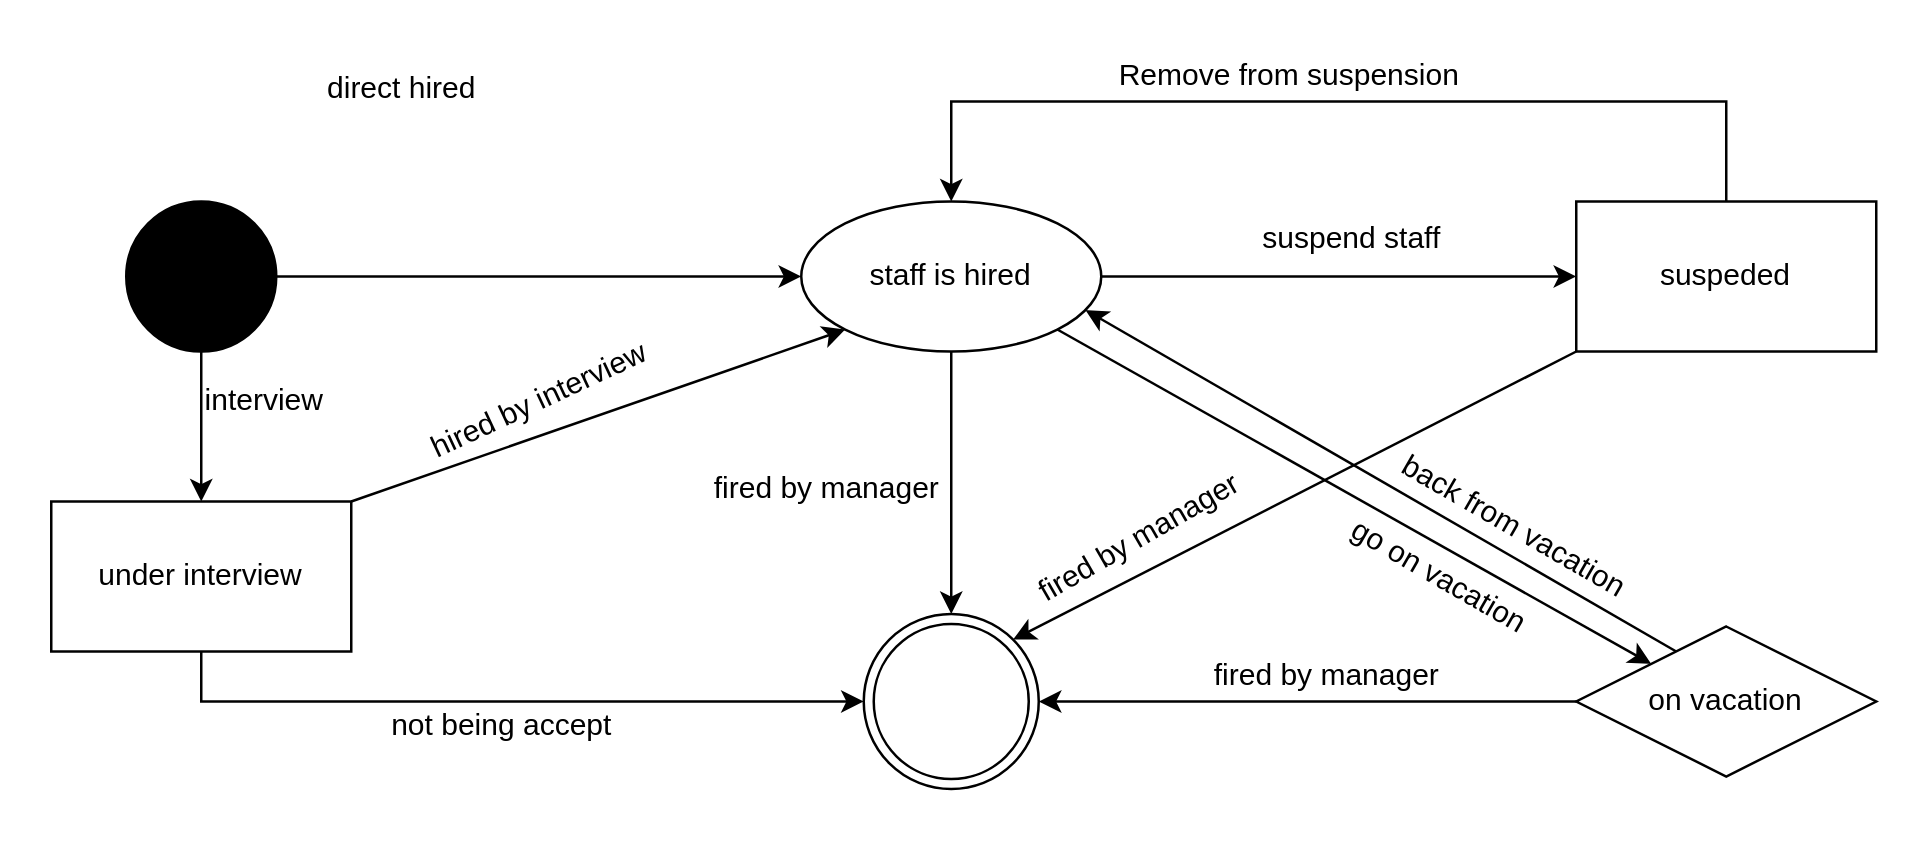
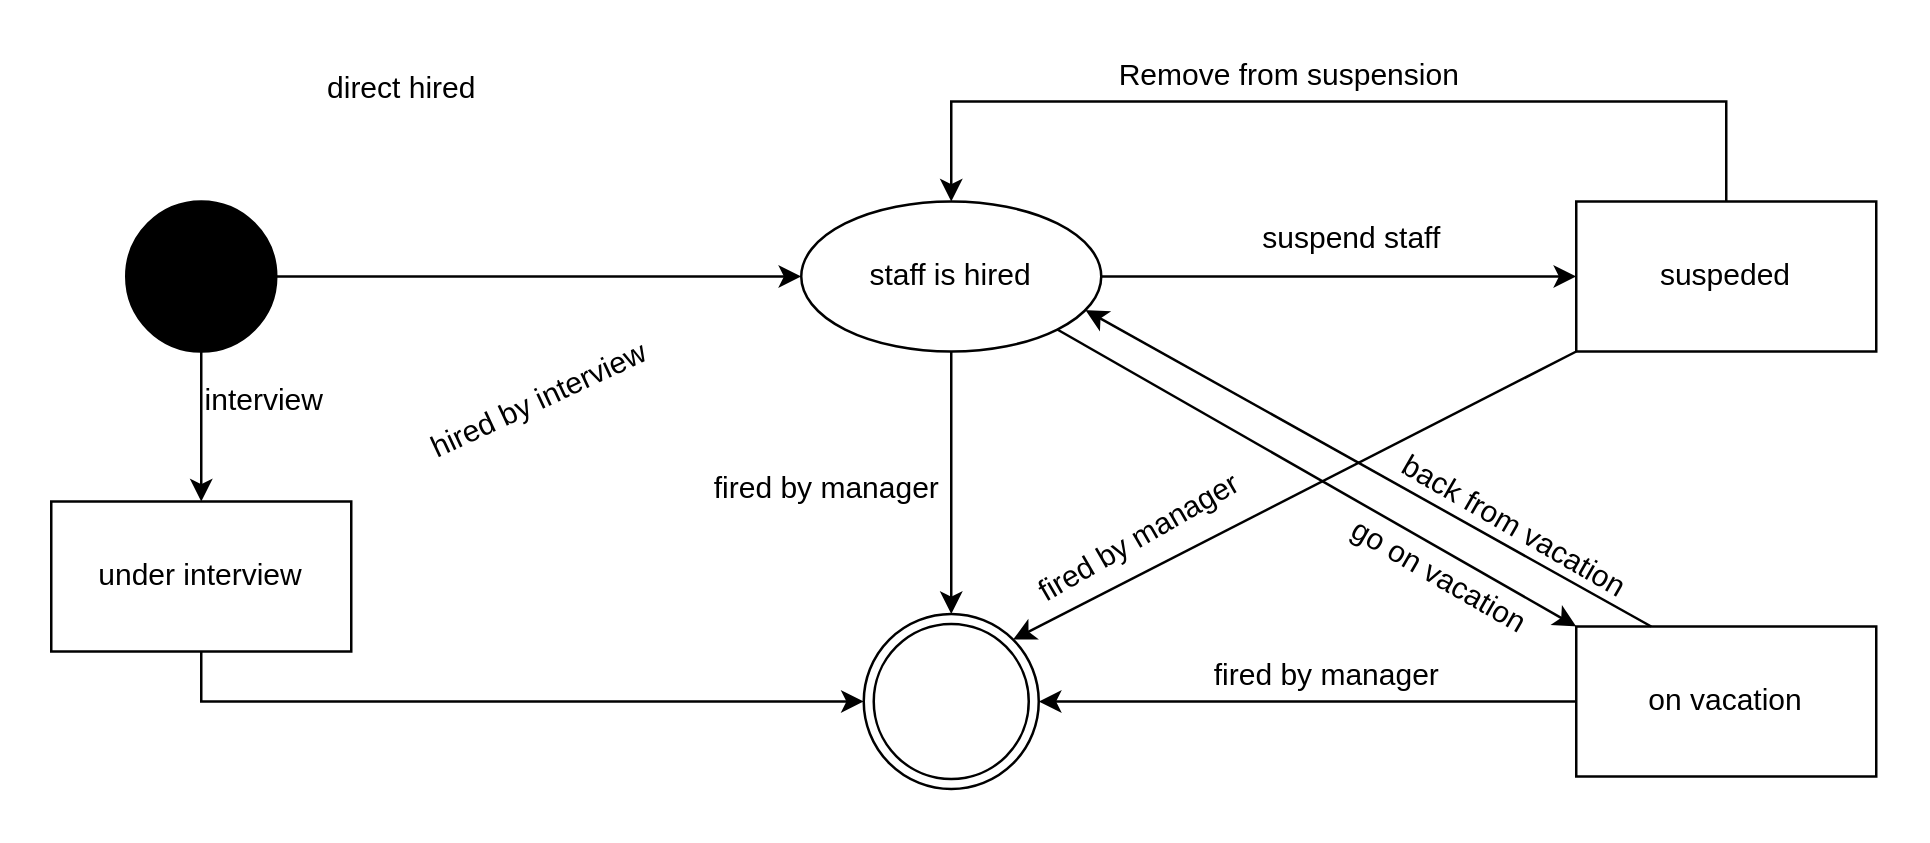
  <mxCell id="0" />
  <mxCell id="1" parent="0" />
  <mxCell id="2" value="" style="edgeStyle=orthogonalEdgeStyle;rounded=0;orthogonalLoop=1;jettySize=auto;html=1;" edge="1" parent="1" source="4" target="7"><mxGeometry relative="1" as="geometry" /></mxCell>
  <mxCell id="3" style="edgeStyle=orthogonalEdgeStyle;rounded=0;orthogonalLoop=1;jettySize=auto;html=1;entryX=0.5;entryY=0;entryDx=0;entryDy=0;" edge="1" parent="1" source="4" target="25"><mxGeometry relative="1" as="geometry" /></mxCell>
  <mxCell id="4" value="" style="ellipse;whiteSpace=wrap;html=1;aspect=fixed;fillColor=#000000;" vertex="1" parent="1"><mxGeometry x="50" y="80" width="60" height="60" as="geometry" /></mxCell>
  <mxCell id="5" value="" style="edgeStyle=orthogonalEdgeStyle;rounded=0;orthogonalLoop=1;jettySize=auto;html=1;" edge="1" parent="1" source="7" target="10"><mxGeometry relative="1" as="geometry" /></mxCell>
  <mxCell id="6" style="edgeStyle=orthogonalEdgeStyle;rounded=0;orthogonalLoop=1;jettySize=auto;html=1;entryX=0.5;entryY=0;entryDx=0;entryDy=0;" edge="1" parent="1" source="7" target="14"><mxGeometry relative="1" as="geometry" /></mxCell>
  <mxCell id="7" value="staff is hired" style="ellipse;whiteSpace=wrap;html=1;fillColor=#FFFFFF;" vertex="1" parent="1"><mxGeometry x="320" y="80" width="120" height="60" as="geometry" /></mxCell>
  <mxCell id="8" value="direct hired" style="text;html=1;align=center;verticalAlign=middle;resizable=0;points=[];autosize=1;" vertex="1" parent="1"><mxGeometry x="125" y="25" width="70" height="20" as="geometry" /></mxCell>
  <mxCell id="9" style="edgeStyle=orthogonalEdgeStyle;rounded=0;orthogonalLoop=1;jettySize=auto;html=1;entryX=0.5;entryY=0;entryDx=0;entryDy=0;" edge="1" parent="1" source="10" target="7"><mxGeometry relative="1" as="geometry"><Array as="points"><mxPoint x="690" y="40" /><mxPoint x="380" y="40" /></Array></mxGeometry></mxCell>
  <mxCell id="10" value="suspeded" style="whiteSpace=wrap;html=1;fillColor=#FFFFFF;" vertex="1" parent="1"><mxGeometry x="630" y="80" width="120" height="60" as="geometry" /></mxCell>
  <mxCell id="11" value="suspend staff" style="text;html=1;align=center;verticalAlign=middle;resizable=0;points=[];autosize=1;" vertex="1" parent="1"><mxGeometry x="495" y="85" width="90" height="20" as="geometry" /></mxCell>
  <mxCell id="12" style="edgeStyle=orthogonalEdgeStyle;rounded=0;orthogonalLoop=1;jettySize=auto;html=1;exitX=0;exitY=0.5;exitDx=0;exitDy=0;entryX=1;entryY=0.5;entryDx=0;entryDy=0;" edge="1" parent="1" source="13" target="14"><mxGeometry relative="1" as="geometry" /></mxCell>
- <mxCell id="13" value="on vacation" style="rhombus;whiteSpace=wrap;html=1;fillColor=#FFFFFF;" vertex="1" parent="1"><mxGeometry x="630" y="250" width="120" height="60" as="geometry" /></mxCell>
+ <mxCell id="13" value="on vacation" style="whiteSpace=wrap;html=1;fillColor=#FFFFFF;" vertex="1" parent="1"><mxGeometry x="630" y="250" width="120" height="60" as="geometry" /></mxCell>
  <mxCell id="14" value="" style="ellipse;shape=doubleEllipse;whiteSpace=wrap;html=1;aspect=fixed;fillColor=#FFFFFF;" vertex="1" parent="1"><mxGeometry x="345" y="245" width="70" height="70" as="geometry" /></mxCell>
  <mxCell id="15" value="fired by manager" style="text;html=1;align=center;verticalAlign=middle;resizable=0;points=[];autosize=1;" vertex="1" parent="1"><mxGeometry x="475" y="260" width="110" height="20" as="geometry" /></mxCell>
  <mxCell id="16" value="" style="endArrow=classic;html=1;exitX=0;exitY=1;exitDx=0;exitDy=0;entryX=1;entryY=0;entryDx=0;entryDy=0;" edge="1" parent="1" source="10" target="14"><mxGeometry width="50" height="50" relative="1" as="geometry"><mxPoint x="470" y="190" as="sourcePoint" /><mxPoint x="520" y="140" as="targetPoint" /></mxGeometry></mxCell>
  <mxCell id="17" value="fired by manager" style="text;html=1;align=center;verticalAlign=middle;resizable=0;points=[];autosize=1;rotation=-30;" vertex="1" parent="1"><mxGeometry x="400" y="205" width="110" height="20" as="geometry" /></mxCell>
  <mxCell id="18" value="fired by manager" style="text;html=1;align=center;verticalAlign=middle;resizable=0;points=[];autosize=1;" vertex="1" parent="1"><mxGeometry x="275" y="185" width="110" height="20" as="geometry" /></mxCell>
  <mxCell id="19" value="Remove from suspension" style="text;html=1;align=center;verticalAlign=middle;resizable=0;points=[];autosize=1;" vertex="1" parent="1"><mxGeometry x="440" y="20" width="150" height="20" as="geometry" /></mxCell>
  <mxCell id="20" value="" style="endArrow=classic;html=1;exitX=1;exitY=1;exitDx=0;exitDy=0;entryX=0;entryY=0;entryDx=0;entryDy=0;" edge="1" parent="1" source="7" target="13"><mxGeometry width="50" height="50" relative="1" as="geometry"><mxPoint x="480" y="200" as="sourcePoint" /><mxPoint x="530" y="150" as="targetPoint" /></mxGeometry></mxCell>
  <mxCell id="21" value="go on vacation" style="text;html=1;align=center;verticalAlign=middle;resizable=0;points=[];autosize=1;rotation=30;" vertex="1" parent="1"><mxGeometry x="530" y="220" width="90" height="20" as="geometry" /></mxCell>
  <mxCell id="22" value="" style="endArrow=classic;html=1;exitX=0.25;exitY=0;exitDx=0;exitDy=0;entryX=1;entryY=0.75;entryDx=0;entryDy=0;" edge="1" parent="1" source="13" target="7"><mxGeometry width="50" height="50" relative="1" as="geometry"><mxPoint x="660" y="230" as="sourcePoint" /><mxPoint x="530" y="150" as="targetPoint" /></mxGeometry></mxCell>
  <mxCell id="23" value="back from vacation" style="text;html=1;align=center;verticalAlign=middle;resizable=0;points=[];autosize=1;rotation=30;" vertex="1" parent="1"><mxGeometry x="545" y="200" width="120" height="20" as="geometry" /></mxCell>
  <mxCell id="24" style="edgeStyle=orthogonalEdgeStyle;rounded=0;orthogonalLoop=1;jettySize=auto;html=1;entryX=0;entryY=0.5;entryDx=0;entryDy=0;" edge="1" parent="1" source="25" target="14"><mxGeometry relative="1" as="geometry"><Array as="points"><mxPoint x="80" y="280" /></Array></mxGeometry></mxCell>
  <mxCell id="25" value="under interview" style="rounded=0;whiteSpace=wrap;html=1;strokeColor=#000000;fillColor=#FFFFFF;" vertex="1" parent="1"><mxGeometry x="20" y="200" width="120" height="60" as="geometry" /></mxCell>
  <mxCell id="26" value="&lt;span&gt;interview&lt;/span&gt;" style="text;html=1;align=center;verticalAlign=middle;resizable=0;points=[];autosize=1;" vertex="1" parent="1"><mxGeometry x="75" y="150" width="60" height="20" as="geometry" /></mxCell>
- <mxCell id="27" value="not being accept" style="text;html=1;align=center;verticalAlign=middle;resizable=0;points=[];autosize=1;" vertex="1" parent="1"><mxGeometry x="150" y="280" width="100" height="20" as="geometry" /></mxCell>
- <mxCell id="28" value="" style="endArrow=classic;html=1;exitX=1;exitY=0;exitDx=0;exitDy=0;entryX=0;entryY=1;entryDx=0;entryDy=0;" edge="1" parent="1" source="25" target="7"><mxGeometry width="50" height="50" relative="1" as="geometry"><mxPoint x="480" y="200" as="sourcePoint" /><mxPoint x="530" y="150" as="targetPoint" /></mxGeometry></mxCell>
  <mxCell id="29" value="hired by interview" style="text;html=1;align=center;verticalAlign=middle;resizable=0;points=[];autosize=1;rotation=-25;" vertex="1" parent="1"><mxGeometry x="160" y="150" width="110" height="20" as="geometry" /></mxCell>
